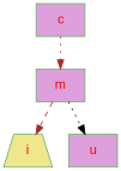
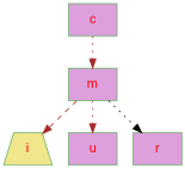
  digraph {
    node [color="#66B268" fillcolor=plum fontcolor=red fontname=Arial shape=box style=filled]
    edge [color=brown style=dotted]
    n1 [label=c]
    n2 [label=m]
    n3 [fillcolor=khaki label=i shape=trapezium]
    n4 [label=u]
+   n5 [label=r]
    n1 -> n2
    n2 -> n3 [style=dashed]
-   n2 -> n4 [color=black]
+   n2 -> n4
+   n2 -> n5 [color=black]
  }
